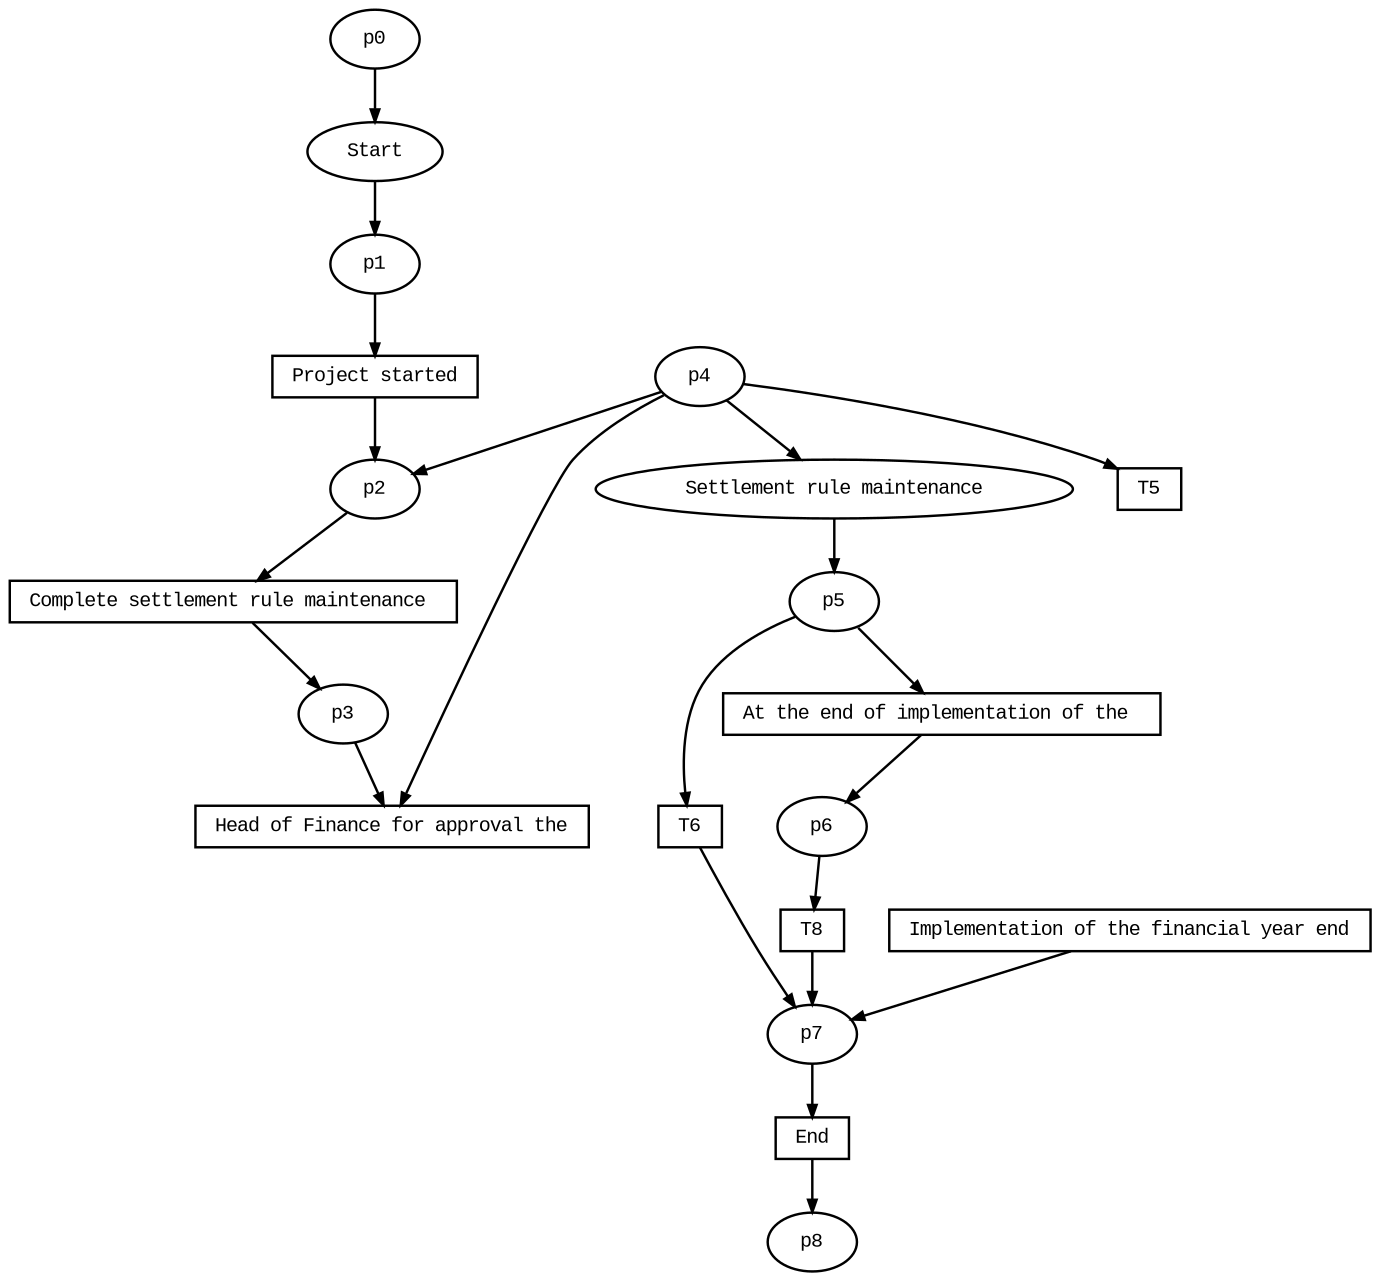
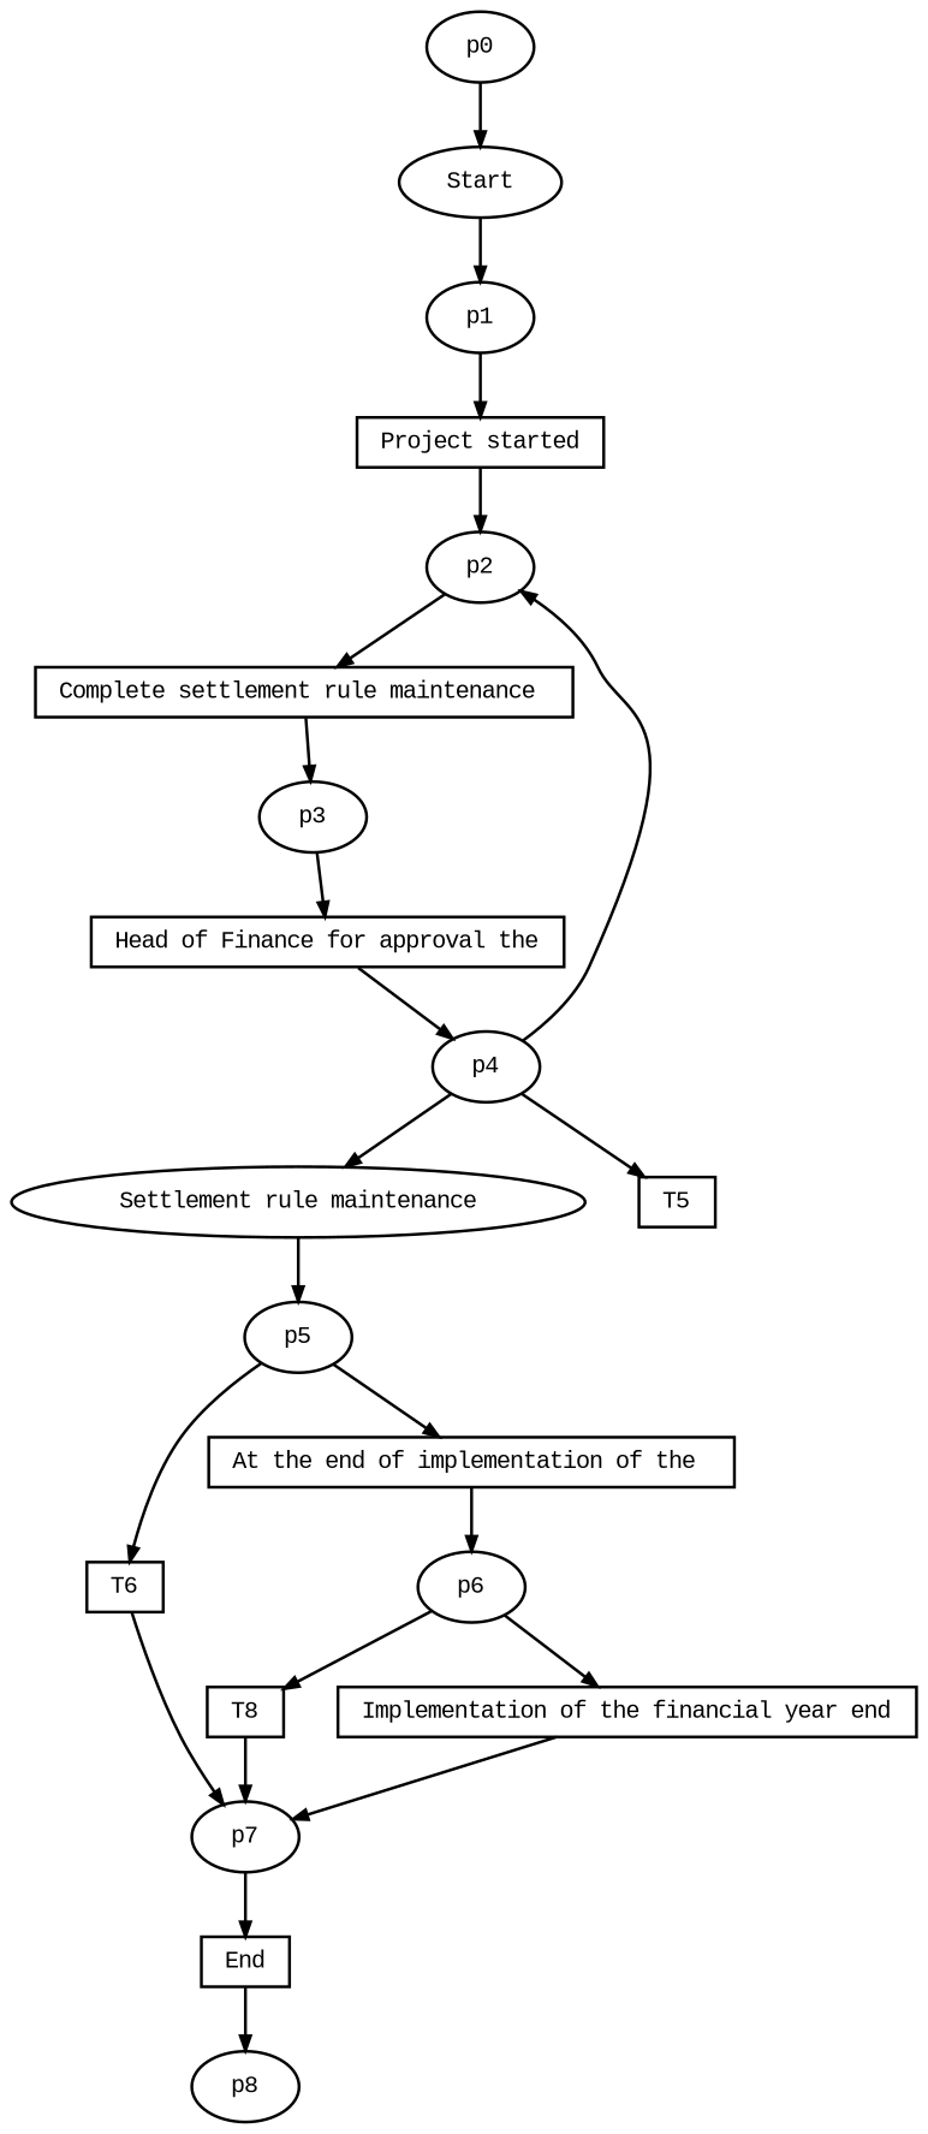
  digraph {
    fontname="Liberation Mono"
    fontsize=8
    rankdir=TB
    ranksep=.3
    remincross=true
    node [fontname="Liberation Mono" fontsize=8 shape=oval]
    edge [arrowsize=0.5 fontname="Liberation Mono"]
    n1 [height=.2 label=Start shape=ellipse width=.2]
    n2 [height=.2 label=p1 width=.2]
    n3 [height=.2 label="Project started" shape=box width=.2]
    n4 [height=.2 label=p2 width=.2]
    n5 [height=.2 label="Complete settlement rule maintenance " shape=box width=.2]
    n6 [height=.2 label=End shape=box width=.2]
    n7 [height=.2 label=p8 width=.2]
    n8 [height=.2 label=p3 width=.2]
    n9 [height=.2 label="Head of Finance for approval the" shape=box width=.2]
    n10 [height=.2 label=p4 width=.2]
    n11 [height=.2 label="Settlement rule maintenance" shape=ellipse width=.2]
    n12 [height=.2 label=T5 shape=box width=.2]
    n13 [height=.2 label=p5 width=.2]
    n14 [height=.2 label=T6 shape=box width=.2]
    n15 [height=.2 label="At the end of implementation of the " shape=box width=.2]
    n16 [height=.2 label=p7 width=.2]
    n17 [height=.2 label=p6 width=.2]
    n18 [height=.2 label=T8 shape=box width=.2]
    n19 [height=.2 label="Implementation of the financial year end" shape=box width=.2]
    n20 [height=.2 label=p0 width=.2]
    n1 -> n2
    n2 -> n3
    n3 -> n4
    n4 -> n5
    n5 -> n8
    n6 -> n7
    n8 -> n9
-   n10 -> n9
+   n9 -> n10
    n10 -> n4
    n10 -> n11
    n10 -> n12
    n11 -> n13
    n13 -> n14
    n13 -> n15
    n14 -> n16
    n15 -> n17
    n16 -> n6
    n17 -> n18
+   n17 -> n19
    n18 -> n16
    n19 -> n16
    n20 -> n1
  }
